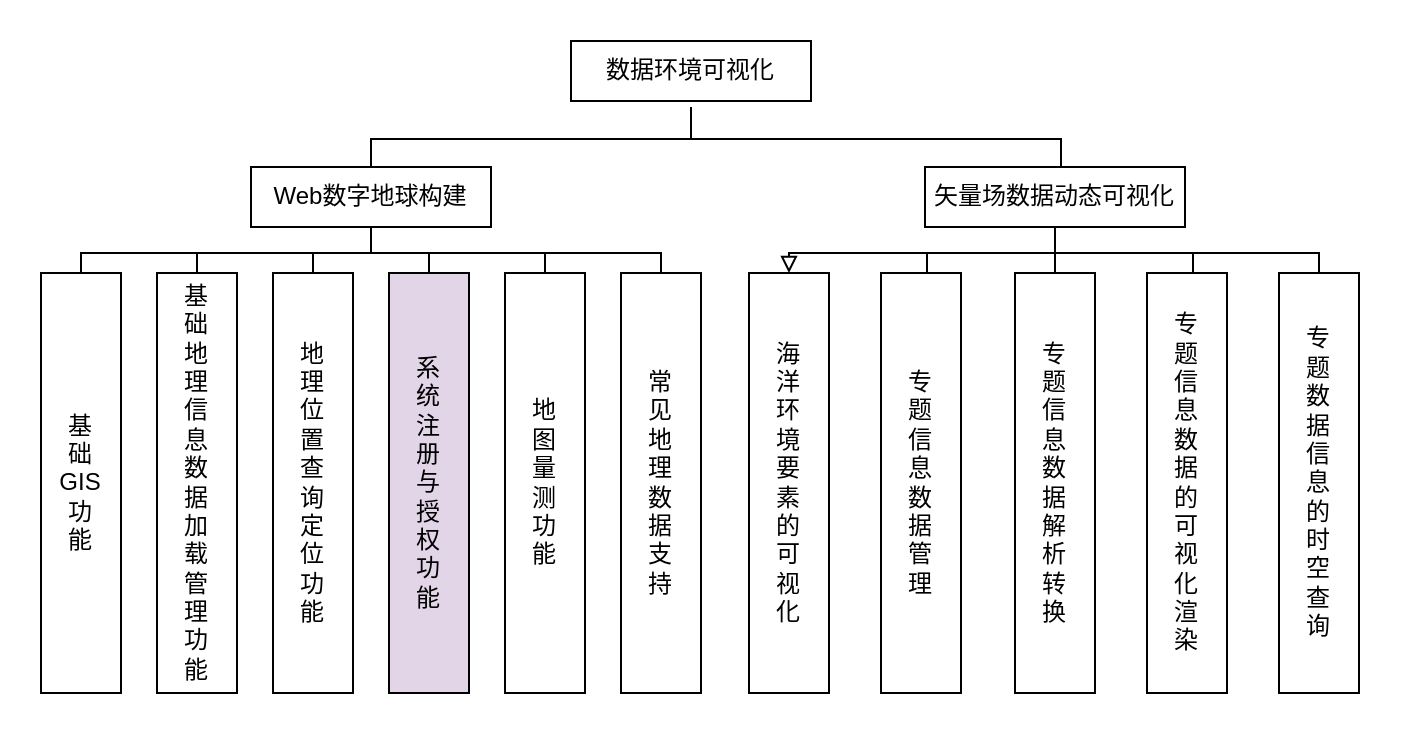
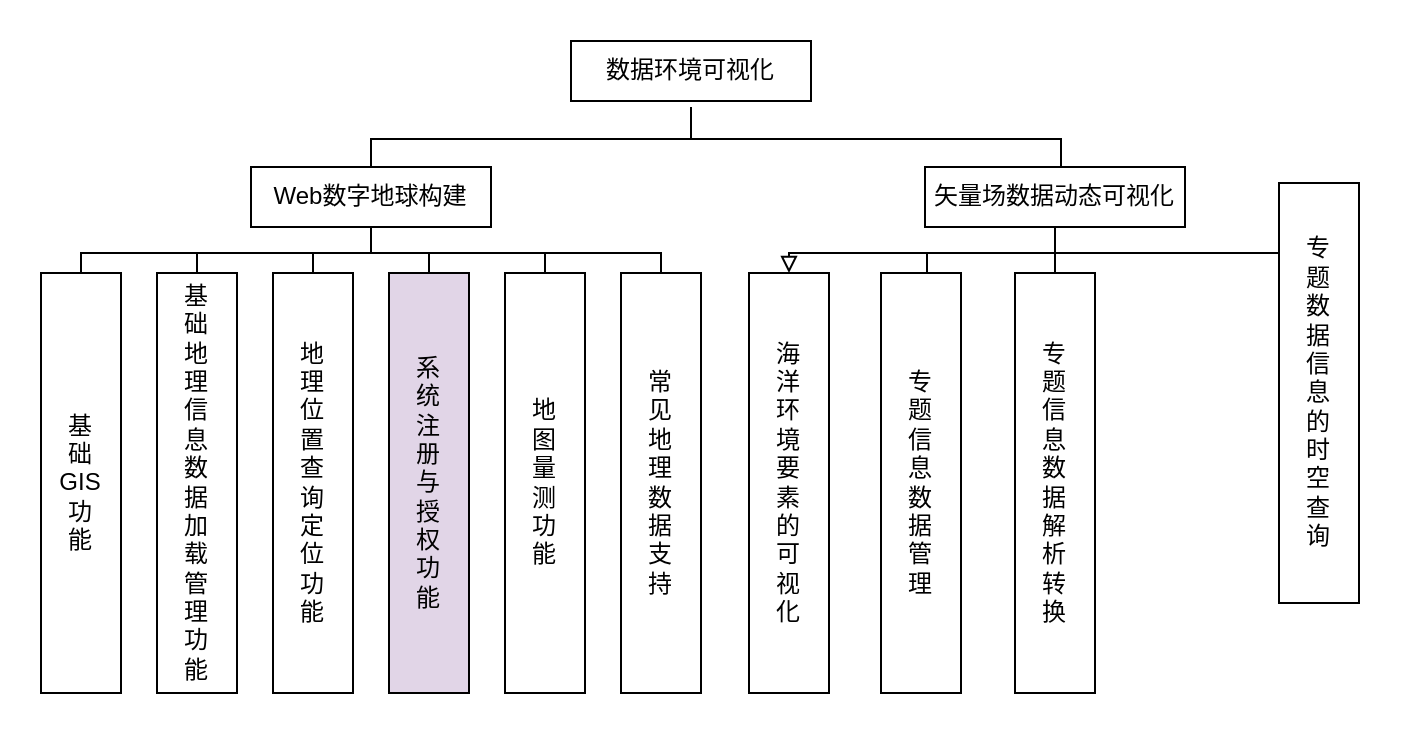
  <mxCell id="0" />
  <mxCell id="1" parent="0" />
  <mxCell id="2" style="edgeStyle=orthogonalEdgeStyle;rounded=0;orthogonalLoop=1;jettySize=auto;html=1;entryX=0.5;entryY=0;entryDx=0;entryDy=0;endArrow=none;endFill=0;" parent="1" edge="1"><mxGeometry relative="1" as="geometry"><Array as="points"><mxPoint x="345" y="69" /><mxPoint x="185" y="69" /></Array><mxPoint x="345" y="53" as="sourcePoint" /><mxPoint x="185" y="86" as="targetPoint" /></mxGeometry></mxCell>
  <mxCell id="3" style="edgeStyle=orthogonalEdgeStyle;rounded=0;orthogonalLoop=1;jettySize=auto;html=1;endArrow=none;endFill=0;" parent="1" edge="1"><mxGeometry relative="1" as="geometry"><Array as="points"><mxPoint x="345" y="69" /><mxPoint x="530" y="69" /></Array><mxPoint x="345" y="53" as="sourcePoint" /><mxPoint x="530" y="86" as="targetPoint" /></mxGeometry></mxCell>
  <mxCell id="4" value="数据环境可视化" style="rounded=0;whiteSpace=wrap;html=1;" parent="1" vertex="1"><mxGeometry x="285" y="20" width="120" height="30" as="geometry" /></mxCell>
  <mxCell id="5" style="edgeStyle=orthogonalEdgeStyle;rounded=0;orthogonalLoop=1;jettySize=auto;html=1;entryX=0.5;entryY=0;entryDx=0;entryDy=0;endArrow=none;endFill=0;" parent="1" source="11" target="18" edge="1"><mxGeometry relative="1" as="geometry"><Array as="points"><mxPoint x="185" y="126" /><mxPoint x="40" y="126" /></Array></mxGeometry></mxCell>
  <mxCell id="6" style="edgeStyle=orthogonalEdgeStyle;rounded=0;orthogonalLoop=1;jettySize=auto;html=1;entryX=0.5;entryY=0;entryDx=0;entryDy=0;endArrow=none;endFill=0;" parent="1" source="11" target="19" edge="1"><mxGeometry relative="1" as="geometry"><Array as="points"><mxPoint x="185" y="126" /><mxPoint x="98" y="126" /></Array></mxGeometry></mxCell>
  <mxCell id="7" style="edgeStyle=orthogonalEdgeStyle;rounded=0;orthogonalLoop=1;jettySize=auto;html=1;entryX=0.5;entryY=0;entryDx=0;entryDy=0;endArrow=none;endFill=0;" parent="1" source="11" target="22" edge="1"><mxGeometry relative="1" as="geometry"><Array as="points"><mxPoint x="185" y="126" /><mxPoint x="156" y="126" /></Array></mxGeometry></mxCell>
  <mxCell id="8" style="edgeStyle=orthogonalEdgeStyle;rounded=0;orthogonalLoop=1;jettySize=auto;html=1;entryX=0.5;entryY=0;entryDx=0;entryDy=0;endArrow=none;endFill=0;" parent="1" source="11" target="23" edge="1"><mxGeometry relative="1" as="geometry"><Array as="points"><mxPoint x="185" y="126" /><mxPoint x="214" y="126" /></Array></mxGeometry></mxCell>
  <mxCell id="9" style="edgeStyle=orthogonalEdgeStyle;rounded=0;orthogonalLoop=1;jettySize=auto;html=1;entryX=0.5;entryY=0;entryDx=0;entryDy=0;endArrow=none;endFill=0;" parent="1" source="11" target="21" edge="1"><mxGeometry relative="1" as="geometry"><Array as="points"><mxPoint x="185" y="126" /><mxPoint x="272" y="126" /></Array></mxGeometry></mxCell>
  <mxCell id="10" style="edgeStyle=orthogonalEdgeStyle;rounded=0;orthogonalLoop=1;jettySize=auto;html=1;entryX=0.5;entryY=0;entryDx=0;entryDy=0;endArrow=none;endFill=0;" parent="1" source="11" target="20" edge="1"><mxGeometry relative="1" as="geometry"><Array as="points"><mxPoint x="185" y="126" /><mxPoint x="330" y="126" /></Array></mxGeometry></mxCell>
  <mxCell id="11" value="Web数字地球构建" style="rounded=0;whiteSpace=wrap;html=1;" parent="1" vertex="1"><mxGeometry x="125" y="83" width="120" height="30" as="geometry" /></mxCell>
  <mxCell id="12" style="edgeStyle=orthogonalEdgeStyle;rounded=0;orthogonalLoop=1;jettySize=auto;html=1;entryX=0.5;entryY=0;entryDx=0;entryDy=0;endArrow=block;endFill=0;" parent="1" source="17" target="24" edge="1"><mxGeometry relative="1" as="geometry"><Array as="points"><mxPoint x="527" y="126" /><mxPoint x="394" y="126" /></Array></mxGeometry></mxCell>
  <mxCell id="13" style="edgeStyle=orthogonalEdgeStyle;rounded=0;orthogonalLoop=1;jettySize=auto;html=1;entryX=0.5;entryY=0;entryDx=0;entryDy=0;endArrow=none;endFill=0;" parent="1" source="17" target="25" edge="1"><mxGeometry relative="1" as="geometry"><Array as="points"><mxPoint x="527" y="126" /><mxPoint x="463" y="126" /></Array></mxGeometry></mxCell>
  <mxCell id="14" style="edgeStyle=orthogonalEdgeStyle;rounded=0;orthogonalLoop=1;jettySize=auto;html=1;endArrow=none;endFill=0;" parent="1" source="17" target="26" edge="1"><mxGeometry relative="1" as="geometry" /></mxCell>
- <mxCell id="15" style="edgeStyle=orthogonalEdgeStyle;rounded=0;orthogonalLoop=1;jettySize=auto;html=1;entryX=0.5;entryY=0;entryDx=0;entryDy=0;endArrow=none;endFill=0;" parent="1" source="17" target="27" edge="1"><mxGeometry relative="1" as="geometry"><Array as="points"><mxPoint x="527" y="126" /><mxPoint x="596" y="126" /></Array></mxGeometry></mxCell>
  <mxCell id="16" style="edgeStyle=orthogonalEdgeStyle;rounded=0;orthogonalLoop=1;jettySize=auto;html=1;entryX=0.5;entryY=0;entryDx=0;entryDy=0;endArrow=none;endFill=0;" parent="1" source="17" target="28" edge="1"><mxGeometry relative="1" as="geometry"><Array as="points"><mxPoint x="527" y="126" /><mxPoint x="659" y="126" /></Array></mxGeometry></mxCell>
  <mxCell id="17" value="矢量场数据动态可视化" style="rounded=0;whiteSpace=wrap;html=1;" parent="1" vertex="1"><mxGeometry x="462" y="83" width="130" height="30" as="geometry" /></mxCell>
  <mxCell id="18" value="基础GIS功能" style="rounded=0;whiteSpace=wrap;html=1;horizontal=1;verticalAlign=middle;spacingTop=0;spacingLeft=8;spacingRight=8;" parent="1" vertex="1"><mxGeometry x="20" y="136" width="40" height="210" as="geometry" /></mxCell>
  <mxCell id="19" value="基础地理信息数据加载管理功能" style="rounded=0;whiteSpace=wrap;html=1;horizontal=1;verticalAlign=middle;spacingTop=0;spacingLeft=8;spacingRight=8;" parent="1" vertex="1"><mxGeometry x="78" y="136" width="40" height="210" as="geometry" /></mxCell>
  <mxCell id="20" value="常见地理数据支持" style="rounded=0;whiteSpace=wrap;html=1;horizontal=1;verticalAlign=middle;spacingTop=0;spacingLeft=8;spacingRight=8;" parent="1" vertex="1"><mxGeometry x="310" y="136" width="40" height="210" as="geometry" /></mxCell>
  <mxCell id="21" value="地图量测功能&lt;span style=&quot;color: rgba(0 , 0 , 0 , 0) ; font-family: monospace ; font-size: 0px&quot;&gt;%3CmxGraphModel%3E%3Croot%3E%3CmxCell%20id%3D%220%22%2F%3E%3CmxCell%20id%3D%221%22%20parent%3D%220%22%2F%3E%3CmxCell%20id%3D%222%22%20value%3D%22%E5%9F%BA%E7%A1%80%E5%9C%B0%E7%90%86%E4%BF%A1%E6%81%AF%E6%95%B0%E6%8D%AE%E5%8A%A0%E8%BD%BD%E7%AE%A1%E7%90%86%E5%8A%9F%E8%83%BD%22%20style%3D%22rounded%3D0%3BwhiteSpace%3Dwrap%3Bhtml%3D1%3Bhorizontal%3D1%3BverticalAlign%3Dmiddle%3BspacingTop%3D0%3BspacingLeft%3D8%3BspacingRight%3D8%3B%22%20vertex%3D%221%22%20parent%3D%221%22%3E%3CmxGeometry%20x%3D%22160%22%20y%3D%22370%22%20width%3D%2240%22%20height%3D%22210%22%20as%3D%22geometry%22%2F%3E%3C%2FmxCell%3E%3C%2Froot%3E%3C%2FmxGraphModel%3E&lt;/span&gt;" style="rounded=0;whiteSpace=wrap;html=1;horizontal=1;verticalAlign=middle;spacingTop=0;spacingLeft=8;spacingRight=8;" parent="1" vertex="1"><mxGeometry x="252" y="136" width="40" height="210" as="geometry" /></mxCell>
  <mxCell id="22" value="地理位置查询定位功能" style="rounded=0;whiteSpace=wrap;html=1;horizontal=1;verticalAlign=middle;spacingTop=0;spacingLeft=8;spacingRight=8;" parent="1" vertex="1"><mxGeometry x="136" y="136" width="40" height="210" as="geometry" /></mxCell>
  <mxCell id="23" value="系统注册与授权功能" style="rounded=0;whiteSpace=wrap;html=1;horizontal=1;verticalAlign=middle;spacingTop=0;spacingLeft=8;spacingRight=8;fillColor=#e1d5e7;" parent="1" vertex="1"><mxGeometry x="194" y="136" width="40" height="210" as="geometry" /></mxCell>
  <mxCell id="24" value="海洋环境要素的可视化" style="rounded=0;whiteSpace=wrap;html=1;horizontal=1;verticalAlign=middle;spacingTop=0;spacingLeft=8;spacingRight=8;" parent="1" vertex="1"><mxGeometry x="374" y="136" width="40" height="210" as="geometry" /></mxCell>
  <mxCell id="25" value="专题信息数据管理" style="rounded=0;whiteSpace=wrap;html=1;horizontal=1;verticalAlign=middle;spacingTop=0;spacingLeft=8;spacingRight=8;" parent="1" vertex="1"><mxGeometry x="440" y="136" width="40" height="210" as="geometry" /></mxCell>
  <mxCell id="26" value="专题信息数据解析转换" style="rounded=0;whiteSpace=wrap;html=1;horizontal=1;verticalAlign=middle;spacingTop=0;spacingLeft=8;spacingRight=8;" parent="1" vertex="1"><mxGeometry x="507" y="136" width="40" height="210" as="geometry" /></mxCell>
- <mxCell id="27" value="专题信息数据的可视化渲染" style="rounded=0;whiteSpace=wrap;html=1;horizontal=1;verticalAlign=middle;spacingTop=0;spacingLeft=8;spacingRight=8;" parent="1" vertex="1"><mxGeometry x="573" y="136" width="40" height="210" as="geometry" /></mxCell>
- <mxCell id="28" value="专题数据信息的时空查询" style="rounded=0;whiteSpace=wrap;html=1;horizontal=1;verticalAlign=middle;spacingTop=0;spacingLeft=8;spacingRight=8;" parent="1" vertex="1"><mxGeometry x="639" y="136" width="40" height="210" as="geometry" /></mxCell>
+ <mxCell id="28" value="专题数据信息的时空查询" style="rounded=0;whiteSpace=wrap;html=1;horizontal=1;verticalAlign=middle;spacingTop=0;spacingLeft=8;spacingRight=8;" parent="1" vertex="1"><mxGeometry x="639" y="91" width="40" height="210" as="geometry" /></mxCell>
